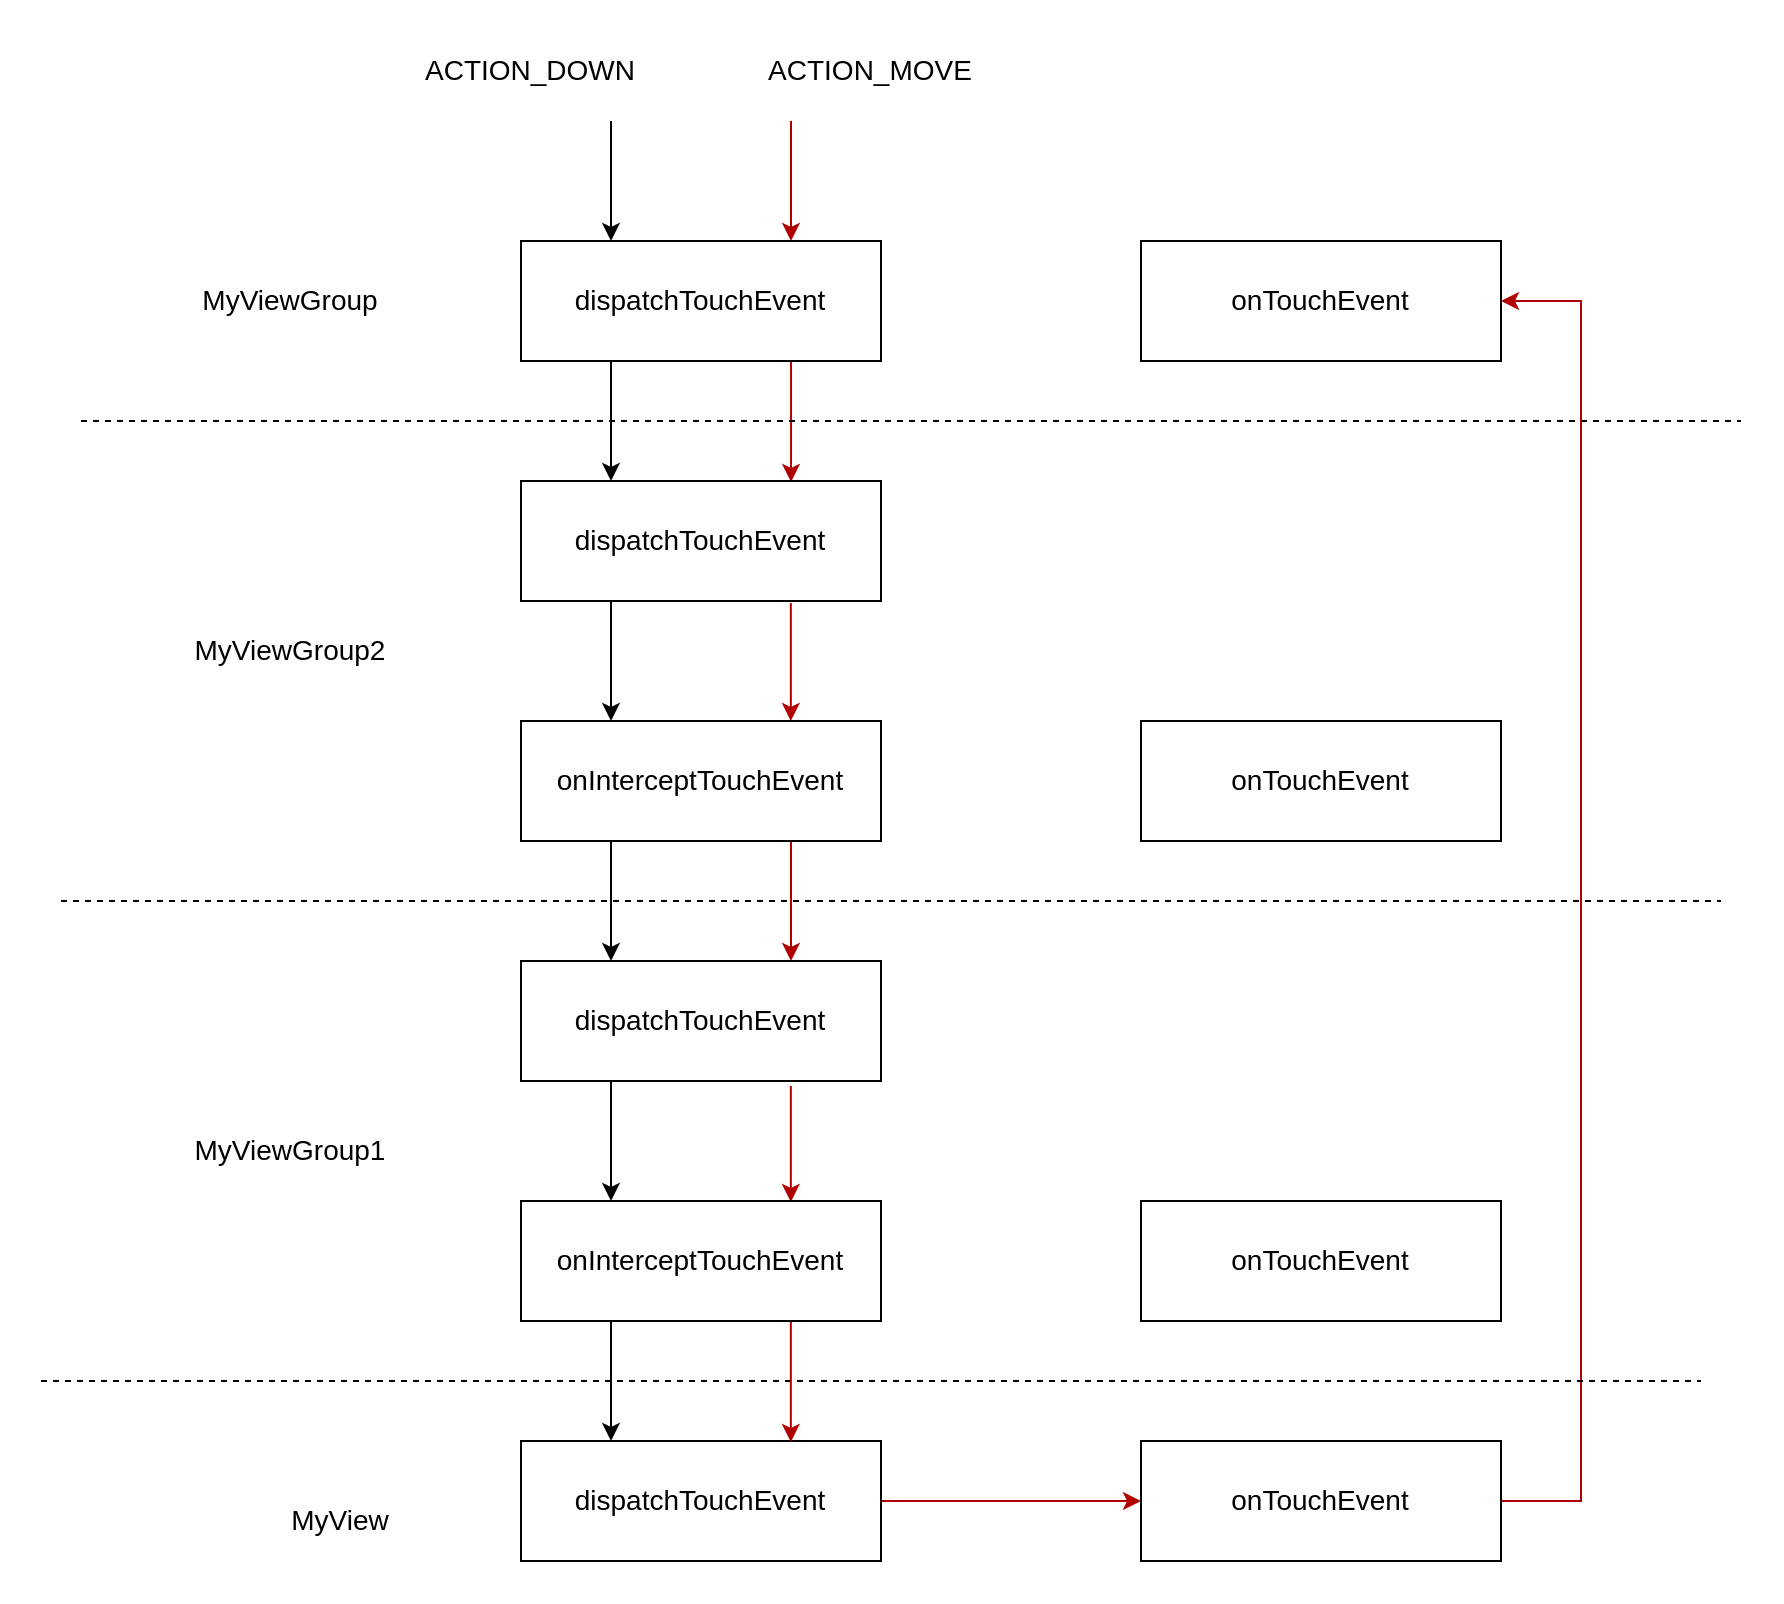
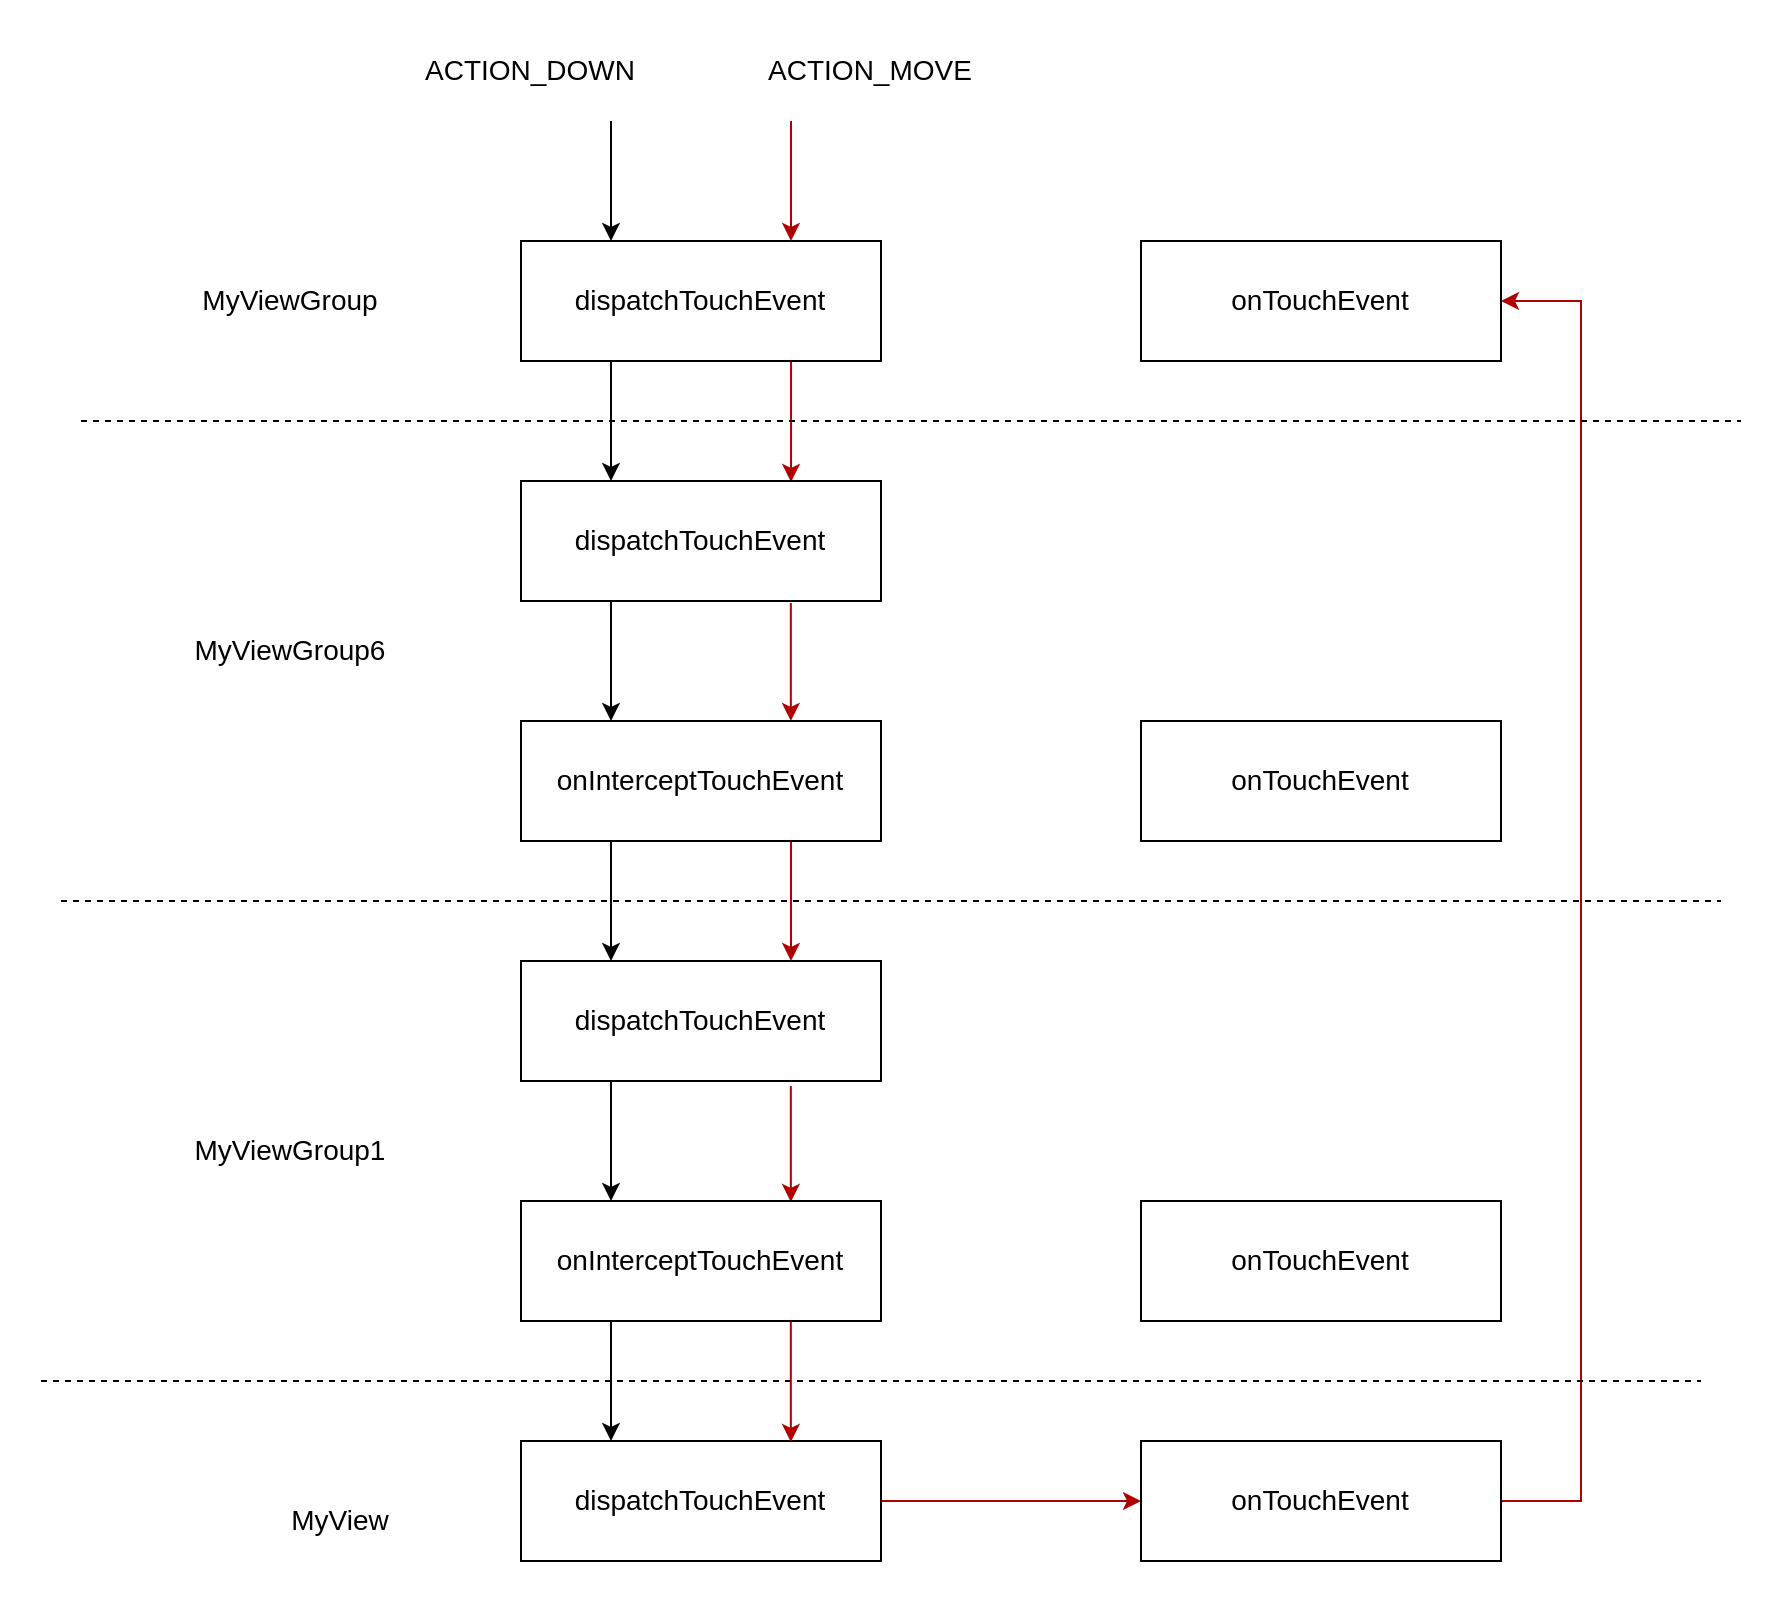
  <mxCell id="0" />
  <mxCell id="1" parent="0" />
  <mxCell id="2" style="edgeStyle=orthogonalEdgeStyle;rounded=0;orthogonalLoop=1;jettySize=auto;html=1;exitX=0.25;exitY=1;exitDx=0;exitDy=0;entryX=0.25;entryY=0;entryDx=0;entryDy=0;" parent="1" source="4" target="9" edge="1"><mxGeometry relative="1" as="geometry" /></mxCell>
  <mxCell id="3" style="edgeStyle=orthogonalEdgeStyle;rounded=0;orthogonalLoop=1;jettySize=auto;html=1;exitX=0.789;exitY=1.008;exitDx=0;exitDy=0;entryX=0.789;entryY=0.008;entryDx=0;entryDy=0;fillColor=#e51400;strokeColor=#B20000;entryPerimeter=0;exitPerimeter=0;" parent="1" edge="1"><mxGeometry relative="1" as="geometry"><mxPoint x="395.02" y="180.48" as="sourcePoint" /><mxPoint x="395.02" y="240.48" as="targetPoint" /></mxGeometry></mxCell>
  <mxCell id="4" value="dispatchTouchEvent" style="rounded=0;whiteSpace=wrap;html=1;fontSize=14;" parent="1" vertex="1"><mxGeometry x="260" y="120" width="180" height="60" as="geometry" /></mxCell>
  <mxCell id="5" value="" style="endArrow=classic;html=1;rounded=0;entryX=0.25;entryY=0;entryDx=0;entryDy=0;fontSize=14;" parent="1" target="4" edge="1"><mxGeometry width="50" height="50" relative="1" as="geometry"><mxPoint x="305" y="60" as="sourcePoint" /><mxPoint x="630" y="130" as="targetPoint" /></mxGeometry></mxCell>
  <mxCell id="6" value="ACTION_DOWN" style="text;html=1;strokeColor=none;fillColor=none;align=center;verticalAlign=middle;whiteSpace=wrap;rounded=0;fontSize=14;" parent="1" vertex="1"><mxGeometry x="190" y="20" width="150" height="30" as="geometry" /></mxCell>
  <mxCell id="7" style="edgeStyle=orthogonalEdgeStyle;rounded=0;orthogonalLoop=1;jettySize=auto;html=1;exitX=0.25;exitY=1;exitDx=0;exitDy=0;entryX=0.25;entryY=0;entryDx=0;entryDy=0;" parent="1" source="9" target="29" edge="1"><mxGeometry relative="1" as="geometry" /></mxCell>
  <mxCell id="8" style="edgeStyle=orthogonalEdgeStyle;rounded=0;orthogonalLoop=1;jettySize=auto;html=1;exitX=0.794;exitY=1.017;exitDx=0;exitDy=0;entryX=0.794;entryY=0;entryDx=0;entryDy=0;exitPerimeter=0;entryPerimeter=0;fillColor=#e51400;strokeColor=#B20000;" parent="1" edge="1"><mxGeometry relative="1" as="geometry"><mxPoint x="394.92" y="301.02" as="sourcePoint" /><mxPoint x="394.92" y="360" as="targetPoint" /></mxGeometry></mxCell>
  <mxCell id="9" value="dispatchTouchEvent" style="rounded=0;whiteSpace=wrap;html=1;fontSize=14;" parent="1" vertex="1"><mxGeometry x="260" y="240" width="180" height="60" as="geometry" /></mxCell>
  <mxCell id="10" style="edgeStyle=orthogonalEdgeStyle;rounded=0;orthogonalLoop=1;jettySize=auto;html=1;exitX=0.25;exitY=1;exitDx=0;exitDy=0;entryX=0.25;entryY=0;entryDx=0;entryDy=0;" parent="1" source="12" target="32" edge="1"><mxGeometry relative="1" as="geometry" /></mxCell>
  <mxCell id="11" style="edgeStyle=orthogonalEdgeStyle;rounded=0;orthogonalLoop=1;jettySize=auto;html=1;exitX=0.794;exitY=1.042;exitDx=0;exitDy=0;entryX=0.794;entryY=0.008;entryDx=0;entryDy=0;exitPerimeter=0;entryPerimeter=0;fillColor=#e51400;strokeColor=#B20000;" parent="1" edge="1"><mxGeometry relative="1" as="geometry"><mxPoint x="394.92" y="542.52" as="sourcePoint" /><mxPoint x="394.92" y="600.48" as="targetPoint" /></mxGeometry></mxCell>
  <mxCell id="12" value="dispatchTouchEvent" style="rounded=0;whiteSpace=wrap;html=1;fontSize=14;" parent="1" vertex="1"><mxGeometry x="260" y="480" width="180" height="60" as="geometry" /></mxCell>
  <mxCell id="13" style="edgeStyle=orthogonalEdgeStyle;rounded=0;orthogonalLoop=1;jettySize=auto;html=1;exitX=1;exitY=0.5;exitDx=0;exitDy=0;entryX=0;entryY=0.5;entryDx=0;entryDy=0;fillColor=#e51400;strokeColor=#B20000;" edge="1" parent="1" source="14" target="16"><mxGeometry relative="1" as="geometry" /></mxCell>
  <mxCell id="14" value="dispatchTouchEvent" style="rounded=0;whiteSpace=wrap;html=1;fontSize=14;" parent="1" vertex="1"><mxGeometry x="260" y="720" width="180" height="60" as="geometry" /></mxCell>
  <mxCell id="15" style="edgeStyle=orthogonalEdgeStyle;rounded=0;orthogonalLoop=1;jettySize=auto;html=1;exitX=1;exitY=0.5;exitDx=0;exitDy=0;entryX=1;entryY=0.5;entryDx=0;entryDy=0;fillColor=#e51400;strokeColor=#B20000;" edge="1" parent="1" source="16" target="19"><mxGeometry relative="1" as="geometry"><Array as="points"><mxPoint x="790" y="750" /><mxPoint x="790" y="150" /></Array></mxGeometry></mxCell>
  <mxCell id="16" value="onTouchEvent" style="rounded=0;whiteSpace=wrap;html=1;fontSize=14;" parent="1" vertex="1"><mxGeometry x="570" y="720" width="180" height="60" as="geometry" /></mxCell>
  <mxCell id="17" value="onTouchEvent" style="rounded=0;whiteSpace=wrap;html=1;fontSize=14;" parent="1" vertex="1"><mxGeometry x="570" y="600" width="180" height="60" as="geometry" /></mxCell>
  <mxCell id="18" value="onTouchEvent" style="rounded=0;whiteSpace=wrap;html=1;fontSize=14;" parent="1" vertex="1"><mxGeometry x="570" y="360" width="180" height="60" as="geometry" /></mxCell>
  <mxCell id="19" value="onTouchEvent" style="rounded=0;whiteSpace=wrap;html=1;fontSize=14;" parent="1" vertex="1"><mxGeometry x="570" y="120" width="180" height="60" as="geometry" /></mxCell>
  <mxCell id="20" value="" style="endArrow=none;dashed=1;html=1;rounded=0;fontSize=14;" parent="1" edge="1"><mxGeometry width="50" height="50" relative="1" as="geometry"><mxPoint x="40" y="210" as="sourcePoint" /><mxPoint x="870" y="210" as="targetPoint" /></mxGeometry></mxCell>
  <mxCell id="21" value="MyViewGroup" style="text;html=1;strokeColor=none;fillColor=none;align=center;verticalAlign=middle;whiteSpace=wrap;rounded=0;fontSize=14;" parent="1" vertex="1"><mxGeometry x="70" y="135" width="150" height="30" as="geometry" /></mxCell>
  <mxCell id="22" value="" style="endArrow=none;dashed=1;html=1;rounded=0;fontSize=14;" parent="1" edge="1"><mxGeometry width="50" height="50" relative="1" as="geometry"><mxPoint x="30" y="450" as="sourcePoint" /><mxPoint x="860" y="450" as="targetPoint" /></mxGeometry></mxCell>
  <mxCell id="23" value="" style="endArrow=none;dashed=1;html=1;rounded=0;fontSize=14;" parent="1" edge="1"><mxGeometry width="50" height="50" relative="1" as="geometry"><mxPoint x="20" y="690" as="sourcePoint" /><mxPoint x="850" y="690" as="targetPoint" /></mxGeometry></mxCell>
- <mxCell id="24" value="MyViewGroup2" style="text;html=1;strokeColor=none;fillColor=none;align=center;verticalAlign=middle;whiteSpace=wrap;rounded=0;fontSize=14;" parent="1" vertex="1"><mxGeometry x="70" y="310" width="150" height="30" as="geometry" /></mxCell>
+ <mxCell id="24" value="MyViewGroup6" style="text;html=1;strokeColor=none;fillColor=none;align=center;verticalAlign=middle;whiteSpace=wrap;rounded=0;fontSize=14;" parent="1" vertex="1"><mxGeometry x="70" y="310" width="150" height="30" as="geometry" /></mxCell>
  <mxCell id="25" value="MyViewGroup1" style="text;html=1;strokeColor=none;fillColor=none;align=center;verticalAlign=middle;whiteSpace=wrap;rounded=0;fontSize=14;" parent="1" vertex="1"><mxGeometry x="70" y="560" width="150" height="30" as="geometry" /></mxCell>
  <mxCell id="26" value="MyView" style="text;html=1;strokeColor=none;fillColor=none;align=center;verticalAlign=middle;whiteSpace=wrap;rounded=0;fontSize=14;" parent="1" vertex="1"><mxGeometry x="95" y="745" width="150" height="30" as="geometry" /></mxCell>
  <mxCell id="27" style="edgeStyle=orthogonalEdgeStyle;rounded=0;orthogonalLoop=1;jettySize=auto;html=1;exitX=0.25;exitY=1;exitDx=0;exitDy=0;entryX=0.25;entryY=0;entryDx=0;entryDy=0;" parent="1" source="29" target="12" edge="1"><mxGeometry relative="1" as="geometry" /></mxCell>
  <mxCell id="28" style="edgeStyle=orthogonalEdgeStyle;rounded=0;orthogonalLoop=1;jettySize=auto;html=1;fillColor=#e51400;strokeColor=#B20000;entryX=0.75;entryY=0;entryDx=0;entryDy=0;exitX=0.75;exitY=1;exitDx=0;exitDy=0;" parent="1" source="29" edge="1" target="12"><mxGeometry relative="1" as="geometry"><mxPoint x="403" y="470" as="targetPoint" /><mxPoint x="390" y="440" as="sourcePoint" /></mxGeometry></mxCell>
  <mxCell id="29" value="&lt;p&gt;onInterceptTouchEvent&lt;/p&gt;" style="rounded=0;whiteSpace=wrap;html=1;fontSize=14;" parent="1" vertex="1"><mxGeometry x="260" y="360" width="180" height="60" as="geometry" /></mxCell>
  <mxCell id="30" style="edgeStyle=orthogonalEdgeStyle;rounded=0;orthogonalLoop=1;jettySize=auto;html=1;exitX=0.25;exitY=1;exitDx=0;exitDy=0;entryX=0.25;entryY=0;entryDx=0;entryDy=0;" parent="1" source="32" target="14" edge="1"><mxGeometry relative="1" as="geometry" /></mxCell>
  <mxCell id="31" style="edgeStyle=orthogonalEdgeStyle;rounded=0;orthogonalLoop=1;jettySize=auto;html=1;entryX=0.794;entryY=0.008;entryDx=0;entryDy=0;entryPerimeter=0;exitX=0.794;exitY=1;exitDx=0;exitDy=0;exitPerimeter=0;fillColor=#e51400;strokeColor=#B20000;" parent="1" edge="1"><mxGeometry relative="1" as="geometry"><mxPoint x="394.92" y="660" as="sourcePoint" /><mxPoint x="394.92" y="720.48" as="targetPoint" /></mxGeometry></mxCell>
  <mxCell id="32" value="onInterceptTouchEvent" style="rounded=0;whiteSpace=wrap;html=1;fontSize=14;" parent="1" vertex="1"><mxGeometry x="260" y="600" width="180" height="60" as="geometry" /></mxCell>
  <mxCell id="33" value="" style="endArrow=classic;html=1;rounded=0;entryX=0.25;entryY=0;entryDx=0;entryDy=0;fontSize=14;fillColor=#e51400;strokeColor=#B20000;" parent="1" edge="1"><mxGeometry width="50" height="50" relative="1" as="geometry"><mxPoint x="395" y="60" as="sourcePoint" /><mxPoint x="395" y="120" as="targetPoint" /></mxGeometry></mxCell>
  <mxCell id="34" value="ACTION_MOVE" style="text;html=1;strokeColor=none;fillColor=none;align=center;verticalAlign=middle;whiteSpace=wrap;rounded=0;fontSize=14;" parent="1" vertex="1"><mxGeometry x="360" y="20" width="150" height="30" as="geometry" /></mxCell>
